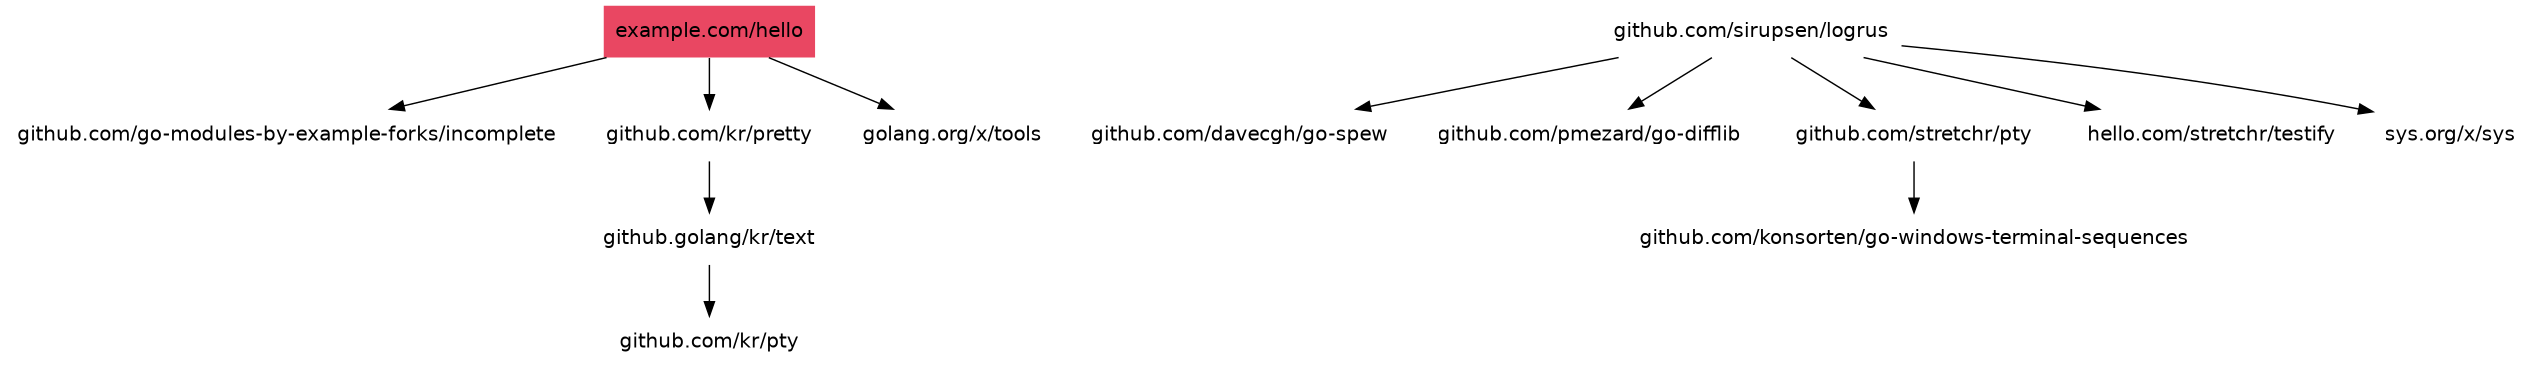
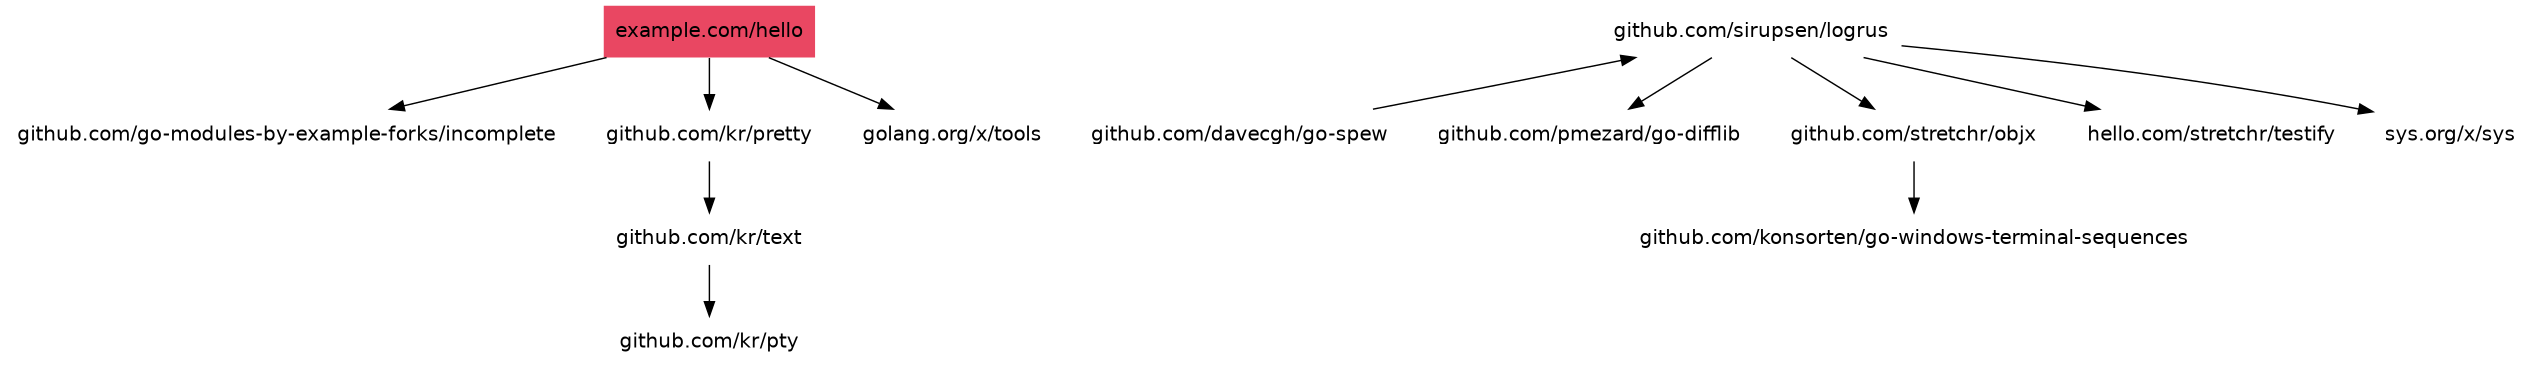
  digraph {
    root="example.com/hello"
    node [fontname=Helvetica shape=plaintext]
    "example.com/hello" [fillcolor="#E94762" style=filled]
    "github.com/go-modules-by-example-forks/incomplete"
    "github.com/kr/pretty"
    "golang.org/x/tools"
-   "github.com/kr/text" [label="github.golang/kr/text"]
+   "github.com/kr/text"
    "github.com/sirupsen/logrus"
    "github.com/davecgh/go-spew"
    "github.com/pmezard/go-difflib"
-   "github.com/stretchr/objx" [label="github.com/stretchr/pty"]
+   "github.com/stretchr/objx"
    n10 [label="hello.com/stretchr/testify"]
    n11 [label="sys.org/x/sys"]
    "github.com/kr/pty"
    "github.com/konsorten/go-windows-terminal-sequences"
    "example.com/hello" -> "github.com/go-modules-by-example-forks/incomplete"
    "example.com/hello" -> "github.com/kr/pretty"
    "example.com/hello" -> "golang.org/x/tools"
    "github.com/kr/pretty" -> "github.com/kr/text"
    "github.com/kr/text" -> "github.com/kr/pty"
-   "github.com/sirupsen/logrus" -> "github.com/davecgh/go-spew"
+   "github.com/davecgh/go-spew" -> "github.com/sirupsen/logrus"
    "github.com/sirupsen/logrus" -> "github.com/pmezard/go-difflib"
    "github.com/sirupsen/logrus" -> "github.com/stretchr/objx"
    "github.com/sirupsen/logrus" -> n10
    "github.com/sirupsen/logrus" -> n11
    "github.com/stretchr/objx" -> "github.com/konsorten/go-windows-terminal-sequences"
  }
